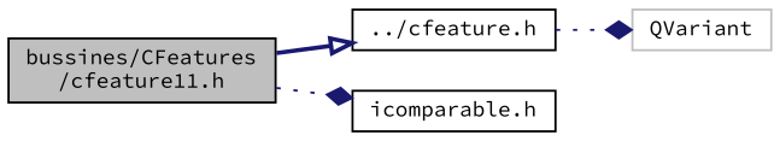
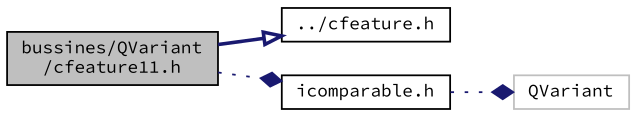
  digraph {
    fontname="Source Code Pro"
    rankdir=LR
    node [color=black fillcolor=white fontname="Source Code Pro" fontsize=10 shape=record style=filled]
    edge [arrowhead=diamond color=midnightblue fontname="Source Code Pro" fontsize=10 labelfontname=Helvetica labelfontsize=10 style=dotted]
-   n1 [fillcolor=grey75 fontcolor=black height=0.2 label="bussines/CFeatures\l/cfeature11.h" width=0.4]
+   n1 [fillcolor=grey75 fontcolor=black height=0.2 label="bussines/QVariant\l/cfeature11.h" width=0.4]
    n2 [height=0.2 label="../cfeature.h" width=0.4]
    n3 [height=0.2 label="icomparable.h" width=0.4]
    n4 [color=grey75 height=0.2 label=QVariant width=0.4]
    n1 -> n2 [arrowhead=onormal style=bold]
    n1 -> n3
-   n2 -> n4
+   n3 -> n4
  }
